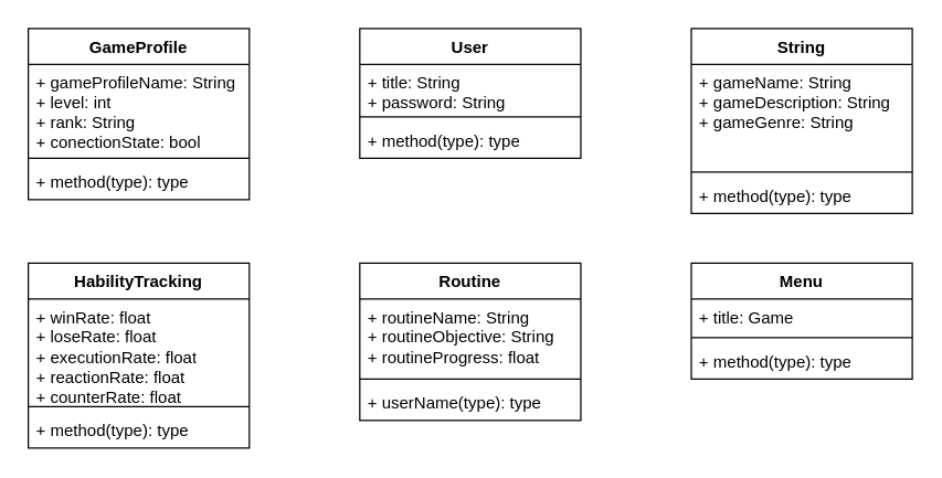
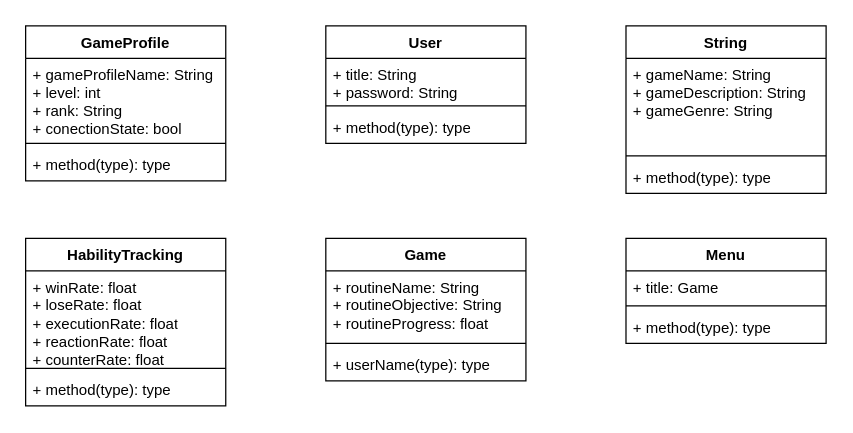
  <mxCell id="0" />
  <mxCell id="1" parent="0" />
  <mxCell id="2" value="User" style="swimlane;fontStyle=1;align=center;verticalAlign=top;childLayout=stackLayout;horizontal=1;startSize=26;horizontalStack=0;resizeParent=1;resizeParentMax=0;resizeLast=0;collapsible=1;marginBottom=0;whiteSpace=wrap;html=1;" vertex="1" parent="1"><mxGeometry x="260" y="20" width="160" height="94" as="geometry" /></mxCell>
  <mxCell id="3" value="+ title: String&lt;div&gt;+ password: String&lt;/div&gt;" style="text;strokeColor=none;fillColor=none;align=left;verticalAlign=top;spacingLeft=4;spacingRight=4;overflow=hidden;rotatable=0;points=[[0,0.5],[1,0.5]];portConstraint=eastwest;whiteSpace=wrap;html=1;" vertex="1" parent="2"><mxGeometry y="26" width="160" height="34" as="geometry" /></mxCell>
  <mxCell id="4" value="" style="line;strokeWidth=1;fillColor=none;align=left;verticalAlign=middle;spacingTop=-1;spacingLeft=3;spacingRight=3;rotatable=0;labelPosition=right;points=[];portConstraint=eastwest;strokeColor=inherit;" vertex="1" parent="2"><mxGeometry y="60" width="160" height="8" as="geometry" /></mxCell>
  <mxCell id="5" value="+ method(type): type" style="text;strokeColor=none;fillColor=none;align=left;verticalAlign=top;spacingLeft=4;spacingRight=4;overflow=hidden;rotatable=0;points=[[0,0.5],[1,0.5]];portConstraint=eastwest;whiteSpace=wrap;html=1;" vertex="1" parent="2"><mxGeometry y="68" width="160" height="26" as="geometry" /></mxCell>
- <mxCell id="6" value="Routine" style="swimlane;fontStyle=1;align=center;verticalAlign=top;childLayout=stackLayout;horizontal=1;startSize=26;horizontalStack=0;resizeParent=1;resizeParentMax=0;resizeLast=0;collapsible=1;marginBottom=0;whiteSpace=wrap;html=1;" vertex="1" parent="1"><mxGeometry x="260" y="190" width="160" height="114" as="geometry" /></mxCell>
+ <mxCell id="6" value="Game" style="swimlane;fontStyle=1;align=center;verticalAlign=top;childLayout=stackLayout;horizontal=1;startSize=26;horizontalStack=0;resizeParent=1;resizeParentMax=0;resizeLast=0;collapsible=1;marginBottom=0;whiteSpace=wrap;html=1;" vertex="1" parent="1"><mxGeometry x="260" y="190" width="160" height="114" as="geometry" /></mxCell>
  <mxCell id="7" value="+ routineName: String&lt;div&gt;+ routineObjective: String&lt;/div&gt;&lt;div&gt;+ routineProgress: float&lt;/div&gt;" style="text;strokeColor=none;fillColor=none;align=left;verticalAlign=top;spacingLeft=4;spacingRight=4;overflow=hidden;rotatable=0;points=[[0,0.5],[1,0.5]];portConstraint=eastwest;whiteSpace=wrap;html=1;" vertex="1" parent="6"><mxGeometry y="26" width="160" height="54" as="geometry" /></mxCell>
  <mxCell id="8" value="" style="line;strokeWidth=1;fillColor=none;align=left;verticalAlign=middle;spacingTop=-1;spacingLeft=3;spacingRight=3;rotatable=0;labelPosition=right;points=[];portConstraint=eastwest;strokeColor=inherit;" vertex="1" parent="6"><mxGeometry y="80" width="160" height="8" as="geometry" /></mxCell>
  <mxCell id="9" value="+ userName(type): type" style="text;strokeColor=none;fillColor=none;align=left;verticalAlign=top;spacingLeft=4;spacingRight=4;overflow=hidden;rotatable=0;points=[[0,0.5],[1,0.5]];portConstraint=eastwest;whiteSpace=wrap;html=1;" vertex="1" parent="6"><mxGeometry y="88" width="160" height="26" as="geometry" /></mxCell>
  <mxCell id="10" value="String" style="swimlane;fontStyle=1;align=center;verticalAlign=top;childLayout=stackLayout;horizontal=1;startSize=26;horizontalStack=0;resizeParent=1;resizeParentMax=0;resizeLast=0;collapsible=1;marginBottom=0;whiteSpace=wrap;html=1;" vertex="1" parent="1"><mxGeometry x="500" y="20" width="160" height="134" as="geometry" /></mxCell>
  <mxCell id="11" value="+ gameName: String&lt;div&gt;+ gameDescription: String&lt;/div&gt;&lt;div&gt;+ gameGenre: String&lt;/div&gt;" style="text;strokeColor=none;fillColor=none;align=left;verticalAlign=top;spacingLeft=4;spacingRight=4;overflow=hidden;rotatable=0;points=[[0,0.5],[1,0.5]];portConstraint=eastwest;whiteSpace=wrap;html=1;" vertex="1" parent="10"><mxGeometry y="26" width="160" height="74" as="geometry" /></mxCell>
  <mxCell id="12" value="" style="line;strokeWidth=1;fillColor=none;align=left;verticalAlign=middle;spacingTop=-1;spacingLeft=3;spacingRight=3;rotatable=0;labelPosition=right;points=[];portConstraint=eastwest;strokeColor=inherit;" vertex="1" parent="10"><mxGeometry y="100" width="160" height="8" as="geometry" /></mxCell>
  <mxCell id="13" value="+ method(type): type" style="text;strokeColor=none;fillColor=none;align=left;verticalAlign=top;spacingLeft=4;spacingRight=4;overflow=hidden;rotatable=0;points=[[0,0.5],[1,0.5]];portConstraint=eastwest;whiteSpace=wrap;html=1;" vertex="1" parent="10"><mxGeometry y="108" width="160" height="26" as="geometry" /></mxCell>
  <mxCell id="14" value="GameProfile" style="swimlane;fontStyle=1;align=center;verticalAlign=top;childLayout=stackLayout;horizontal=1;startSize=26;horizontalStack=0;resizeParent=1;resizeParentMax=0;resizeLast=0;collapsible=1;marginBottom=0;whiteSpace=wrap;html=1;" vertex="1" parent="1"><mxGeometry x="20" y="20" width="160" height="124" as="geometry" /></mxCell>
  <mxCell id="15" value="+ gameProfileName: String&lt;div&gt;+ level: int&lt;/div&gt;&lt;div&gt;+ rank: String&lt;br&gt;&lt;div&gt;+ conectionState: bool&lt;/div&gt;&lt;/div&gt;" style="text;strokeColor=none;fillColor=none;align=left;verticalAlign=top;spacingLeft=4;spacingRight=4;overflow=hidden;rotatable=0;points=[[0,0.5],[1,0.5]];portConstraint=eastwest;whiteSpace=wrap;html=1;" vertex="1" parent="14"><mxGeometry y="26" width="160" height="64" as="geometry" /></mxCell>
  <mxCell id="16" value="" style="line;strokeWidth=1;fillColor=none;align=left;verticalAlign=middle;spacingTop=-1;spacingLeft=3;spacingRight=3;rotatable=0;labelPosition=right;points=[];portConstraint=eastwest;strokeColor=inherit;" vertex="1" parent="14"><mxGeometry y="90" width="160" height="8" as="geometry" /></mxCell>
  <mxCell id="17" value="+ method(type): type" style="text;strokeColor=none;fillColor=none;align=left;verticalAlign=top;spacingLeft=4;spacingRight=4;overflow=hidden;rotatable=0;points=[[0,0.5],[1,0.5]];portConstraint=eastwest;whiteSpace=wrap;html=1;" vertex="1" parent="14"><mxGeometry y="98" width="160" height="26" as="geometry" /></mxCell>
  <mxCell id="18" value="HabilityTracking" style="swimlane;fontStyle=1;align=center;verticalAlign=top;childLayout=stackLayout;horizontal=1;startSize=26;horizontalStack=0;resizeParent=1;resizeParentMax=0;resizeLast=0;collapsible=1;marginBottom=0;whiteSpace=wrap;html=1;" vertex="1" parent="1"><mxGeometry x="20" y="190" width="160" height="134" as="geometry" /></mxCell>
  <mxCell id="19" value="+ winRate: float&lt;div&gt;+ loseRate: float&lt;br&gt;&lt;div&gt;+ executionRate: float&lt;div&gt;+ reactionRate: float&lt;/div&gt;&lt;/div&gt;&lt;/div&gt;&lt;div&gt;+ counterRate: float&lt;/div&gt;" style="text;strokeColor=none;fillColor=none;align=left;verticalAlign=top;spacingLeft=4;spacingRight=4;overflow=hidden;rotatable=0;points=[[0,0.5],[1,0.5]];portConstraint=eastwest;whiteSpace=wrap;html=1;" vertex="1" parent="18"><mxGeometry y="26" width="160" height="74" as="geometry" /></mxCell>
  <mxCell id="20" value="" style="line;strokeWidth=1;fillColor=none;align=left;verticalAlign=middle;spacingTop=-1;spacingLeft=3;spacingRight=3;rotatable=0;labelPosition=right;points=[];portConstraint=eastwest;strokeColor=inherit;" vertex="1" parent="18"><mxGeometry y="100" width="160" height="8" as="geometry" /></mxCell>
  <mxCell id="21" value="+ method(type): type" style="text;strokeColor=none;fillColor=none;align=left;verticalAlign=top;spacingLeft=4;spacingRight=4;overflow=hidden;rotatable=0;points=[[0,0.5],[1,0.5]];portConstraint=eastwest;whiteSpace=wrap;html=1;" vertex="1" parent="18"><mxGeometry y="108" width="160" height="26" as="geometry" /></mxCell>
  <mxCell id="22" value="Menu" style="swimlane;fontStyle=1;align=center;verticalAlign=top;childLayout=stackLayout;horizontal=1;startSize=26;horizontalStack=0;resizeParent=1;resizeParentMax=0;resizeLast=0;collapsible=1;marginBottom=0;whiteSpace=wrap;html=1;" vertex="1" parent="1"><mxGeometry x="500" y="190" width="160" height="84" as="geometry" /></mxCell>
  <mxCell id="23" value="+ title: Game" style="text;strokeColor=none;fillColor=none;align=left;verticalAlign=top;spacingLeft=4;spacingRight=4;overflow=hidden;rotatable=0;points=[[0,0.5],[1,0.5]];portConstraint=eastwest;whiteSpace=wrap;html=1;" vertex="1" parent="22"><mxGeometry y="26" width="160" height="24" as="geometry" /></mxCell>
  <mxCell id="24" value="" style="line;strokeWidth=1;fillColor=none;align=left;verticalAlign=middle;spacingTop=-1;spacingLeft=3;spacingRight=3;rotatable=0;labelPosition=right;points=[];portConstraint=eastwest;strokeColor=inherit;" vertex="1" parent="22"><mxGeometry y="50" width="160" height="8" as="geometry" /></mxCell>
  <mxCell id="25" value="+ method(type): type" style="text;strokeColor=none;fillColor=none;align=left;verticalAlign=top;spacingLeft=4;spacingRight=4;overflow=hidden;rotatable=0;points=[[0,0.5],[1,0.5]];portConstraint=eastwest;whiteSpace=wrap;html=1;" vertex="1" parent="22"><mxGeometry y="58" width="160" height="26" as="geometry" /></mxCell>
